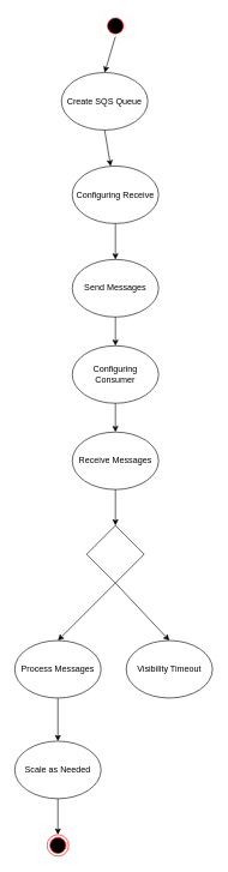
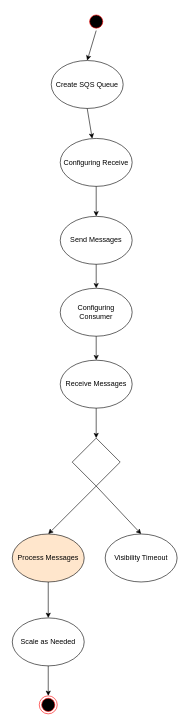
  <mxCell id="0" />
  <mxCell id="1" parent="0" />
  <mxCell id="2" value="" style="ellipse;shape=startState;fillColor=#000000;strokeColor=#ff0000;" vertex="1" parent="1"><mxGeometry x="145" y="20" width="30" height="30" as="geometry" /></mxCell>
  <mxCell id="3" value="Create SQS Queue" style="ellipse;whiteSpace=wrap;html=1;" vertex="1" parent="1"><mxGeometry x="85" y="100" width="120" height="80" as="geometry" /></mxCell>
  <mxCell id="4" value="Configuring Receive" style="ellipse;whiteSpace=wrap;html=1;" vertex="1" parent="1"><mxGeometry x="100" y="230" width="120" height="80" as="geometry" /></mxCell>
  <mxCell id="5" value="Send Messages" style="ellipse;whiteSpace=wrap;html=1;" vertex="1" parent="1"><mxGeometry x="100" y="360" width="120" height="80" as="geometry" /></mxCell>
  <mxCell id="6" value="Configuring Consumer" style="ellipse;whiteSpace=wrap;html=1;" vertex="1" parent="1"><mxGeometry x="100" y="480" width="120" height="80" as="geometry" /></mxCell>
  <mxCell id="7" value="Receive Messages" style="ellipse;whiteSpace=wrap;html=1;" vertex="1" parent="1"><mxGeometry x="100" y="600" width="120" height="80" as="geometry" /></mxCell>
- <mxCell id="8" value="Process Messages" style="ellipse;whiteSpace=wrap;html=1;" vertex="1" parent="1"><mxGeometry x="20" y="890" width="120" height="80" as="geometry" /></mxCell>
+ <mxCell id="8" value="Process Messages" style="ellipse;whiteSpace=wrap;html=1;fillColor=#ffe6cc;" vertex="1" parent="1"><mxGeometry x="20" y="890" width="120" height="80" as="geometry" /></mxCell>
  <mxCell id="9" value="Visibility Timeout" style="ellipse;whiteSpace=wrap;html=1;" vertex="1" parent="1"><mxGeometry x="175" y="890" width="120" height="80" as="geometry" /></mxCell>
  <mxCell id="10" value="Scale as Needed" style="ellipse;whiteSpace=wrap;html=1;" vertex="1" parent="1"><mxGeometry x="20" y="1030" width="120" height="80" as="geometry" /></mxCell>
  <mxCell id="11" value="" style="rhombus;whiteSpace=wrap;html=1;" vertex="1" parent="1"><mxGeometry x="120" y="730" width="80" height="80" as="geometry" /></mxCell>
  <mxCell id="12" value="" style="endArrow=classic;html=1;rounded=0;exitX=0.5;exitY=1;exitDx=0;exitDy=0;entryX=0.5;entryY=0;entryDx=0;entryDy=0;" edge="1" parent="1" source="6" target="7"><mxGeometry width="50" height="50" relative="1" as="geometry"><mxPoint x="415.5" y="870" as="sourcePoint" /><mxPoint x="465.5" y="820" as="targetPoint" /></mxGeometry></mxCell>
  <mxCell id="13" value="" style="endArrow=classic;html=1;rounded=0;exitX=0.5;exitY=1;exitDx=0;exitDy=0;entryX=0.5;entryY=0;entryDx=0;entryDy=0;" edge="1" parent="1" source="7" target="11"><mxGeometry width="50" height="50" relative="1" as="geometry"><mxPoint x="415.5" y="870" as="sourcePoint" /><mxPoint x="465.5" y="820" as="targetPoint" /></mxGeometry></mxCell>
  <mxCell id="14" value="" style="endArrow=classic;html=1;rounded=0;exitX=0.5;exitY=1;exitDx=0;exitDy=0;entryX=0.5;entryY=0;entryDx=0;entryDy=0;" edge="1" parent="1" source="11" target="8"><mxGeometry width="50" height="50" relative="1" as="geometry"><mxPoint x="415.5" y="870" as="sourcePoint" /><mxPoint x="465.5" y="820" as="targetPoint" /></mxGeometry></mxCell>
  <mxCell id="15" value="" style="endArrow=classic;html=1;rounded=0;exitX=0.5;exitY=1;exitDx=0;exitDy=0;entryX=0.5;entryY=0;entryDx=0;entryDy=0;" edge="1" parent="1" source="11" target="9"><mxGeometry width="50" height="50" relative="1" as="geometry"><mxPoint x="415.5" y="870" as="sourcePoint" /><mxPoint x="465.5" y="820" as="targetPoint" /></mxGeometry></mxCell>
  <mxCell id="16" value="" style="endArrow=classic;html=1;rounded=0;exitX=0.5;exitY=1;exitDx=0;exitDy=0;entryX=0.5;entryY=0;entryDx=0;entryDy=0;" edge="1" parent="1" source="8" target="10"><mxGeometry width="50" height="50" relative="1" as="geometry"><mxPoint x="415.5" y="870" as="sourcePoint" /><mxPoint x="465.5" y="820" as="targetPoint" /></mxGeometry></mxCell>
  <mxCell id="17" value="" style="ellipse;shape=endState;fillColor=#000000;strokeColor=#ff0000" vertex="1" parent="1"><mxGeometry x="65" y="1160" width="30" height="30" as="geometry" /></mxCell>
  <mxCell id="18" value="" style="endArrow=classic;html=1;rounded=0;exitX=0.5;exitY=1;exitDx=0;exitDy=0;entryX=0.5;entryY=0;entryDx=0;entryDy=0;" edge="1" parent="1" source="10" target="17"><mxGeometry width="50" height="50" relative="1" as="geometry"><mxPoint x="415.5" y="1000" as="sourcePoint" /><mxPoint x="465.5" y="950" as="targetPoint" /></mxGeometry></mxCell>
  <mxCell id="19" value="" style="endArrow=classic;html=1;rounded=0;exitX=0.5;exitY=1;exitDx=0;exitDy=0;entryX=0.5;entryY=0;entryDx=0;entryDy=0;" edge="1" parent="1" source="2" target="3"><mxGeometry width="50" height="50" relative="1" as="geometry"><mxPoint x="415.5" y="400" as="sourcePoint" /><mxPoint x="465.5" y="350" as="targetPoint" /></mxGeometry></mxCell>
  <mxCell id="20" value="" style="endArrow=classic;html=1;rounded=0;exitX=0.5;exitY=1;exitDx=0;exitDy=0;" edge="1" parent="1" source="3" target="4"><mxGeometry width="50" height="50" relative="1" as="geometry"><mxPoint x="415.5" y="400" as="sourcePoint" /><mxPoint x="465.5" y="350" as="targetPoint" /></mxGeometry></mxCell>
  <mxCell id="21" value="" style="endArrow=classic;html=1;rounded=0;exitX=0.5;exitY=1;exitDx=0;exitDy=0;" edge="1" parent="1" source="4" target="5"><mxGeometry width="50" height="50" relative="1" as="geometry"><mxPoint x="415.5" y="400" as="sourcePoint" /><mxPoint x="465.5" y="350" as="targetPoint" /></mxGeometry></mxCell>
  <mxCell id="22" value="" style="endArrow=classic;html=1;rounded=0;exitX=0.5;exitY=1;exitDx=0;exitDy=0;entryX=0.5;entryY=0;entryDx=0;entryDy=0;" edge="1" parent="1" source="5" target="6"><mxGeometry width="50" height="50" relative="1" as="geometry"><mxPoint x="415.5" y="400" as="sourcePoint" /><mxPoint x="465.5" y="350" as="targetPoint" /></mxGeometry></mxCell>
